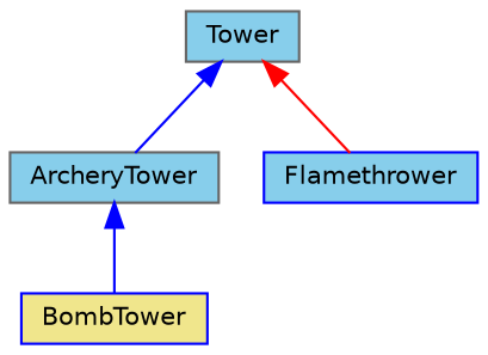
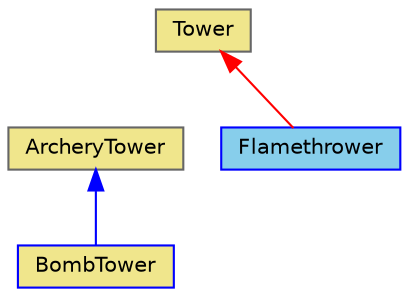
  digraph {
    rankdir=TB
    node [color=gray40 fillcolor=khaki fontname=Helvetica fontsize=10 shape=record style=filled]
    edge [color=blue dir=back fontname=Helvetica fontsize=10 labelfontname=Helvetica labelfontsize=10 style=solid]
-   n1 [fillcolor=skyblue height=0.2 label=Tower width=0.4]
-   n2 [fillcolor=skyblue height=0.2 label=ArcheryTower width=0.4]
+   n1 [height=0.2 label=Tower width=0.4]
+   n2 [height=0.2 label=ArcheryTower width=0.4]
    n3 [color=blue fillcolor=skyblue height=0.2 label=Flamethrower width=0.4]
    n4 [color=blue height=0.2 label=BombTower width=0.4]
-   n1 -> n2
    n1 -> n3 [color=red]
    n2 -> n4
  }
